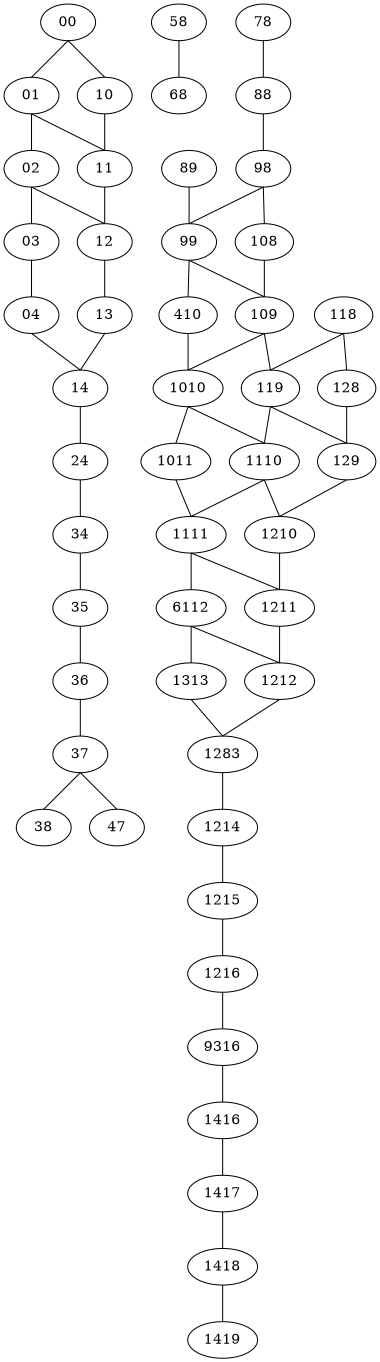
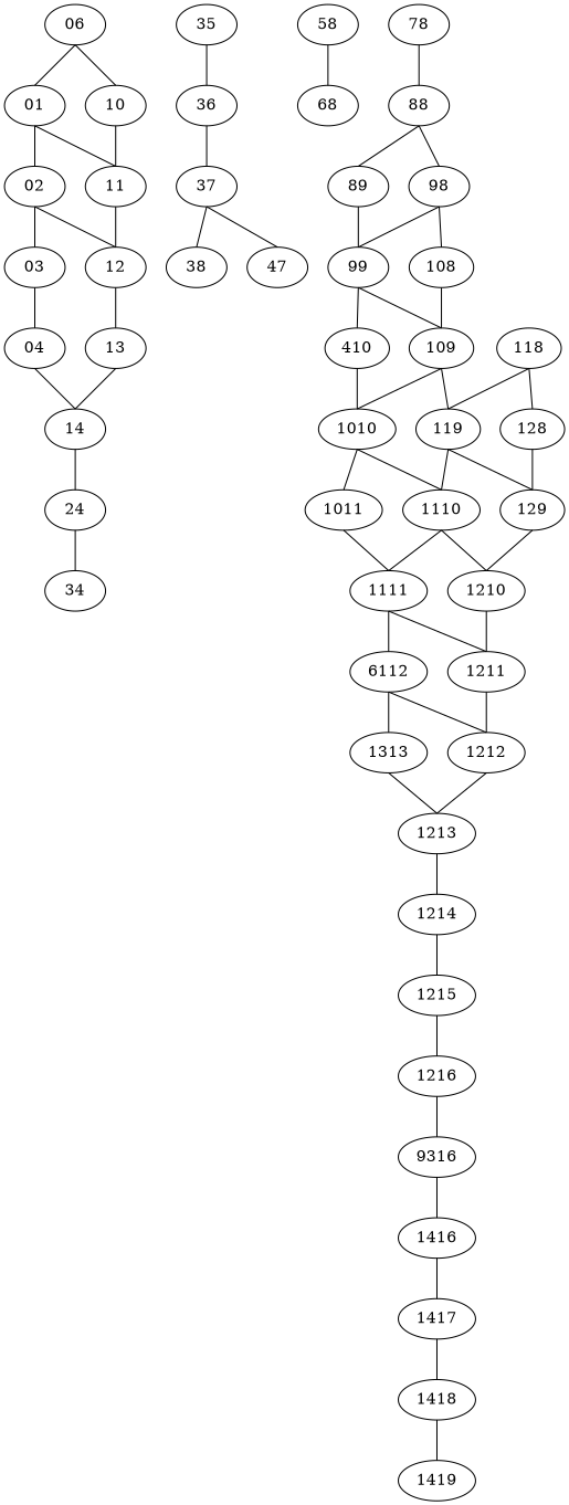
  digraph {
    splines=false
    edge [dir=none headport=n tailport=s]
-   n1 [label=00]
+   n1 [label=06]
    n2 [label=01]
    n3 [label=10]
    n4 [label=02]
    n5 [label=11]
    n6 [label=03]
    n7 [label=12]
    n8 [label=04]
    n9 [label=13]
    n10 [label=14]
    n11 [label=24]
    n12 [label=34]
    n13 [label=35]
    n14 [label=36]
    n15 [label=37]
    n16 [label=38]
    n17 [label=47]
    n18 [label=58]
    n19 [label=68]
    n20 [label=78]
    n21 [label=88]
    n22 [label=89]
    n23 [label=98]
    n24 [label=99]
    n25 [label=108]
    n26 [label=109]
    n27 [label=410]
    n28 [label=119]
    n29 [label=1010]
    n30 [label=118]
    n31 [label=128]
    n32 [label=129]
    n33 [label=1110]
    n34 [label=1011]
    n35 [label=1210]
    n36 [label=1111]
    n37 [label=1211]
    n38 [label=6112]
    n39 [label=1313]
    n40 [label=1212]
-   n41 [label=1283]
+   n41 [label=1213]
    n42 [label=1214]
    n43 [label=1215]
    n44 [label=1216]
    n45 [label=9316]
    n46 [label=1416]
    n47 [label=1417]
    n48 [label=1418]
    n49 [label=1419]
    n1 -> n2
    n1 -> n3
    n2 -> n4
    n2 -> n5
    n3 -> n5
    n4 -> n6
    n4 -> n7
    n5 -> n7
    n6 -> n8
    n7 -> n9
    n8 -> n10
    n9 -> n10
    n10 -> n11
    n11 -> n12
-   n12 -> n13
    n13 -> n14
    n14 -> n15
    n15 -> n16
    n15 -> n17
    n18 -> n19
    n20 -> n21
+   n21 -> n22
    n21 -> n23
    n22 -> n24
    n23 -> n24
    n23 -> n25
    n24 -> n26
    n24 -> n27
    n25 -> n26
    n26 -> n28
    n26 -> n29
    n27 -> n29
    n28 -> n32
    n28 -> n33
    n29 -> n33
    n29 -> n34
    n30 -> n28
    n30 -> n31
    n31 -> n32
    n32 -> n35
    n33 -> n35
    n33 -> n36
    n34 -> n36
    n35 -> n37
    n36 -> n37
    n36 -> n38
    n37 -> n40
    n38 -> n39
    n38 -> n40
    n39 -> n41
    n40 -> n41
    n41 -> n42
    n42 -> n43
    n43 -> n44
    n44 -> n45
    n45 -> n46
    n46 -> n47
    n47 -> n48
    n48 -> n49
  }
